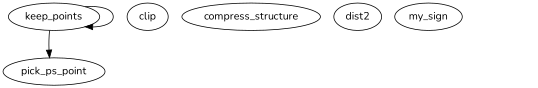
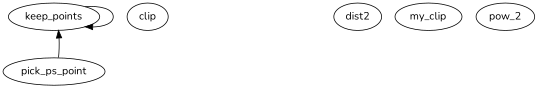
  digraph {
    fontname=Nunito
    node [fontname=Nunito]
    edge [fontname=Nunito]
    keep_points
    pick_ps_point
    clip
-   compress_structure
    dist2
-   my_sign
+   my_sign [label=my_clip]
+   pow_2
    keep_points -> keep_points
-   keep_points -> pick_ps_point
+   pick_ps_point -> keep_points
  }
